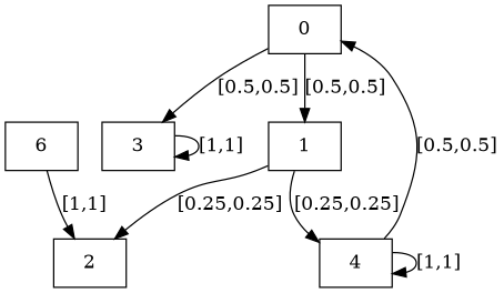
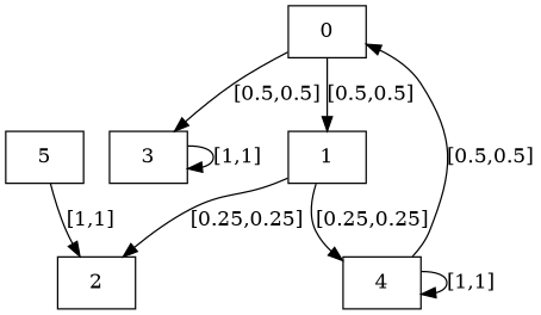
  digraph {
    node [shape=box]
    n1 [label=0]
    n2 [label=1]
    n3 [label=3]
    n4 [label=2]
    n5 [label=4]
-   n6 [label=6]
+   n6 [label=5]
    n1 -> n2 [label="[0.5,0.5]"]
    n1 -> n3 [label="[0.5,0.5]"]
    n2 -> n4 [label="[0.25,0.25]"]
    n2 -> n5 [label="[0.25,0.25]"]
    n3 -> n3 [label="[1,1]"]
    n5 -> n1 [label="[0.5,0.5]"]
    n5 -> n5 [label="[1,1]"]
    n6 -> n4 [label="[1,1]"]
  }
